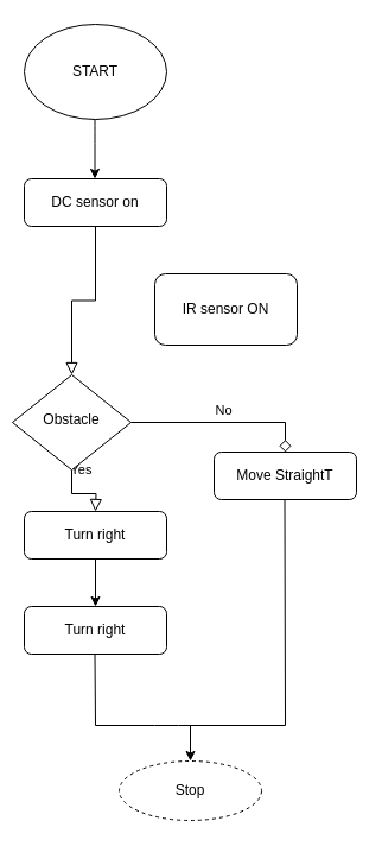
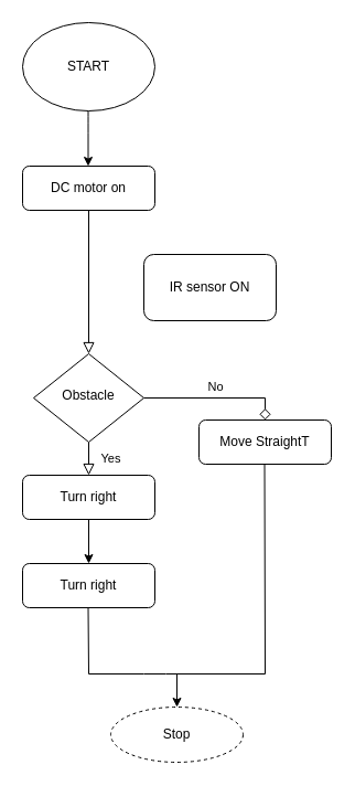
  <mxCell id="0" />
  <mxCell id="1" parent="0" />
  <mxCell id="2" value="" parent="1" edge="1" target="6" source="3" style="rounded=0;html=1;jettySize=auto;orthogonalLoop=1;fontSize=11;endArrow=block;endFill=0;endSize=8;strokeWidth=1;shadow=0;labelBackgroundColor=none;edgeStyle=orthogonalEdgeStyle;"><mxGeometry as="geometry" relative="1" /></mxCell>
- <mxCell id="3" value="DC sensor on" parent="1" style="rounded=1;whiteSpace=wrap;html=1;fontSize=12;glass=0;strokeWidth=1;shadow=0;" vertex="1"><mxGeometry as="geometry" height="40" width="120" y="150" x="20" /></mxCell>
+ <mxCell id="3" value="DC motor on" parent="1" style="rounded=1;whiteSpace=wrap;html=1;fontSize=12;glass=0;strokeWidth=1;shadow=0;" vertex="1"><mxGeometry as="geometry" height="40" width="120" y="150" x="20" /></mxCell>
  <mxCell id="4" value="Yes" parent="1" edge="1" source="6" style="rounded=0;html=1;jettySize=auto;orthogonalLoop=1;fontSize=11;endArrow=block;endFill=0;endSize=8;strokeWidth=1;shadow=0;labelBackgroundColor=none;edgeStyle=orthogonalEdgeStyle;"><mxGeometry as="geometry" relative="1" y="20"><mxPoint as="offset" /><mxPoint as="targetPoint" y="430" x="80" /></mxGeometry></mxCell>
  <mxCell id="5" value="No" parent="1" edge="1" target="7" source="6" style="edgeStyle=orthogonalEdgeStyle;rounded=0;html=1;jettySize=auto;orthogonalLoop=1;fontSize=11;endArrow=diamond;endFill=0;endSize=8;strokeWidth=1;shadow=0;labelBackgroundColor=none;entryX=0.5;entryY=0;entryDx=0;entryDy=0;"><mxGeometry as="geometry" relative="1" y="10"><mxPoint as="offset" /></mxGeometry></mxCell>
- <mxCell id="6" value="Obstacle" parent="1" style="rhombus;whiteSpace=wrap;html=1;shadow=0;fontFamily=Helvetica;fontSize=12;align=center;strokeWidth=1;spacing=6;spacingTop=-4;" vertex="1"><mxGeometry x="10" y="315" as="geometry" height="80" width="100" /></mxCell>
+ <mxCell id="6" value="Obstacle" parent="1" style="rhombus;whiteSpace=wrap;html=1;shadow=0;fontFamily=Helvetica;fontSize=12;align=center;strokeWidth=1;spacing=6;spacingTop=-4;" vertex="1"><mxGeometry as="geometry" height="80" width="100" y="320" x="30" /></mxCell>
  <mxCell id="7" value="Move StraightT" parent="1" style="rounded=1;whiteSpace=wrap;html=1;fontSize=12;glass=0;strokeWidth=1;shadow=0;" vertex="1"><mxGeometry as="geometry" height="40" width="120" y="380" x="180" /></mxCell>
  <mxCell id="8" value="START" parent="1" style="ellipse;whiteSpace=wrap;html=1;" vertex="1"><mxGeometry as="geometry" height="80" width="120" y="20" x="20" /></mxCell>
  <mxCell id="9" value="" parent="1" edge="1" style="endArrow=classic;html=1;"><mxGeometry as="geometry" relative="1" height="50" width="50"><mxPoint as="sourcePoint" y="100" x="79.5" /><mxPoint as="targetPoint" y="150" x="79.5" /><Array as="points"><mxPoint y="110" x="79.5" /></Array></mxGeometry></mxCell>
  <mxCell id="10" value="IR sensor ON" parent="1" style="rounded=1;whiteSpace=wrap;html=1;" vertex="1"><mxGeometry x="130" y="230" as="geometry" height="60" width="120" /></mxCell>
  <mxCell id="11" value="Turn right" parent="1" style="rounded=1;whiteSpace=wrap;html=1;" vertex="1"><mxGeometry as="geometry" height="40" width="120" y="430" x="20" /></mxCell>
  <mxCell id="12" value="Turn right" parent="1" style="rounded=1;whiteSpace=wrap;html=1;" vertex="1"><mxGeometry as="geometry" height="40" width="120" y="510" x="20" /></mxCell>
  <mxCell id="13" value="" parent="1" edge="1" target="12" source="11" style="endArrow=classic;html=1;entryX=0.5;entryY=0;entryDx=0;entryDy=0;"><mxGeometry as="geometry" relative="1" height="50" width="50"><mxPoint as="sourcePoint" y="470" x="79.5" /><mxPoint as="targetPoint" y="505" x="79.5" /></mxGeometry></mxCell>
  <mxCell id="14" value="" parent="1" edge="1" style="endArrow=none;html=1;"><mxGeometry as="geometry" relative="1" height="50" width="50"><mxPoint as="sourcePoint" y="610" x="240" /><mxPoint as="targetPoint" y="420" x="239.5" /></mxGeometry></mxCell>
  <mxCell id="15" value="" parent="1" edge="1" style="endArrow=none;html=1;"><mxGeometry as="geometry" relative="1" height="50" width="50"><mxPoint as="sourcePoint" y="610" x="90" /><mxPoint as="targetPoint" y="610" x="240" /><Array as="points"><mxPoint y="610" x="140" /></Array></mxGeometry></mxCell>
  <mxCell id="16" value="" parent="1" edge="1" style="endArrow=none;html=1;"><mxGeometry as="geometry" relative="1" height="50" width="50"><mxPoint as="sourcePoint" y="610" x="80" /><mxPoint as="targetPoint" y="550" x="79.5" /></mxGeometry></mxCell>
  <mxCell id="17" value="" parent="1" edge="1" style="endArrow=none;html=1;"><mxGeometry as="geometry" relative="1" height="50" width="50"><mxPoint as="sourcePoint" y="610" x="80" /><mxPoint as="targetPoint" y="610" x="100" /></mxGeometry></mxCell>
  <mxCell id="18" value="" parent="1" edge="1" target="19" style="endArrow=classic;html=1;"><mxGeometry as="geometry" relative="1" height="50" width="50"><mxPoint as="sourcePoint" y="610" x="160" /><mxPoint as="targetPoint" y="650" x="160" /></mxGeometry></mxCell>
  <mxCell id="19" value="Stop&lt;br&gt;" parent="1" style="ellipse;whiteSpace=wrap;html=1;dashed=1;" vertex="1"><mxGeometry as="geometry" height="50" width="120" y="640" x="100" /></mxCell>
